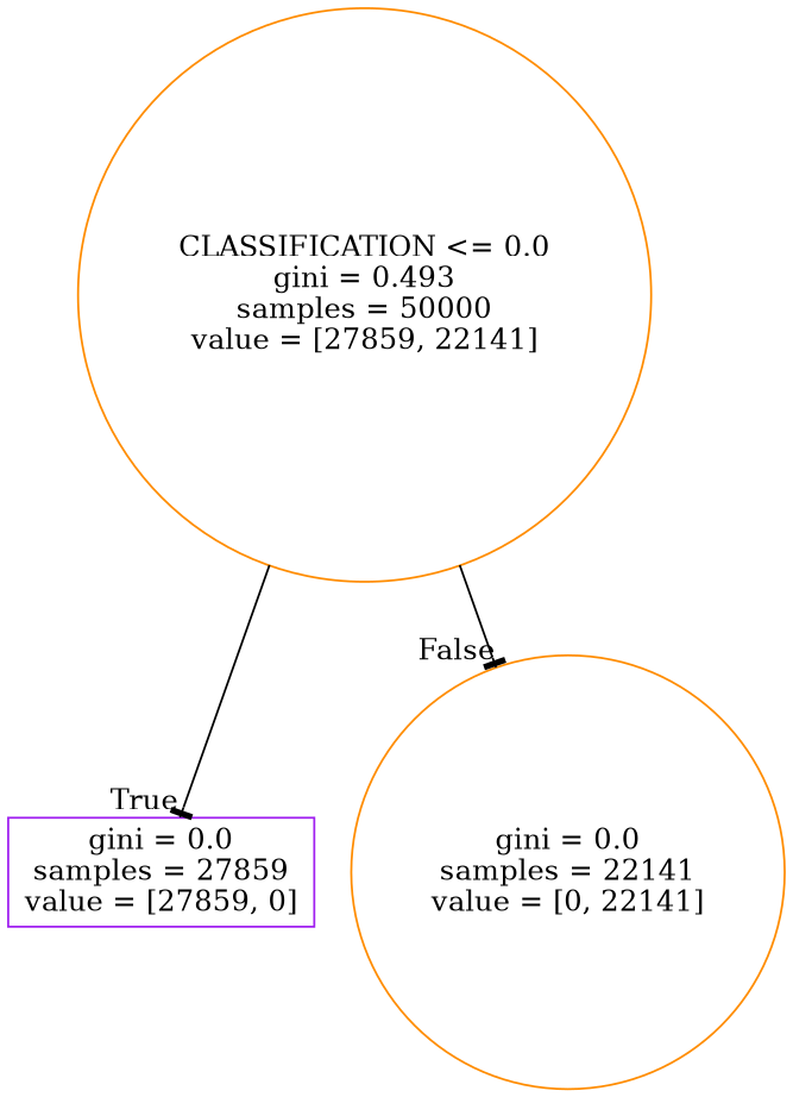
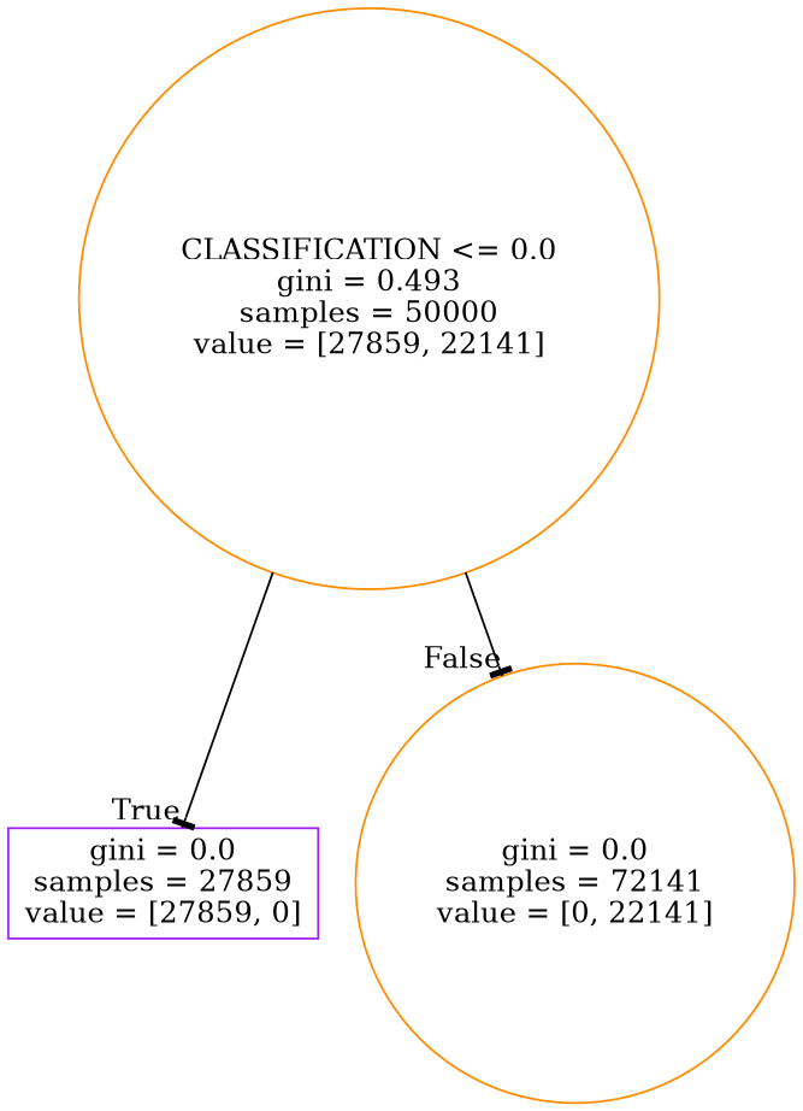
  digraph {
    node [shape=circle color=darkorange]
    edge [labeldistance=2.5 arrowhead=tee]
    n1 [label="CLASSIFICATION <= 0.0\ngini = 0.493\nsamples = 50000\nvalue = [27859, 22141]"]
    n2 [label="gini = 0.0\nsamples = 27859\nvalue = [27859, 0]" shape=box color=purple]
-   n3 [label="gini = 0.0\nsamples = 22141\nvalue = [0, 22141]"]
+   n3 [label="gini = 0.0\nsamples = 72141\nvalue = [0, 22141]"]
    n1 -> n2 [headlabel=True labelangle=45]
    n1 -> n3 [headlabel=False labelangle=-45]
  }
